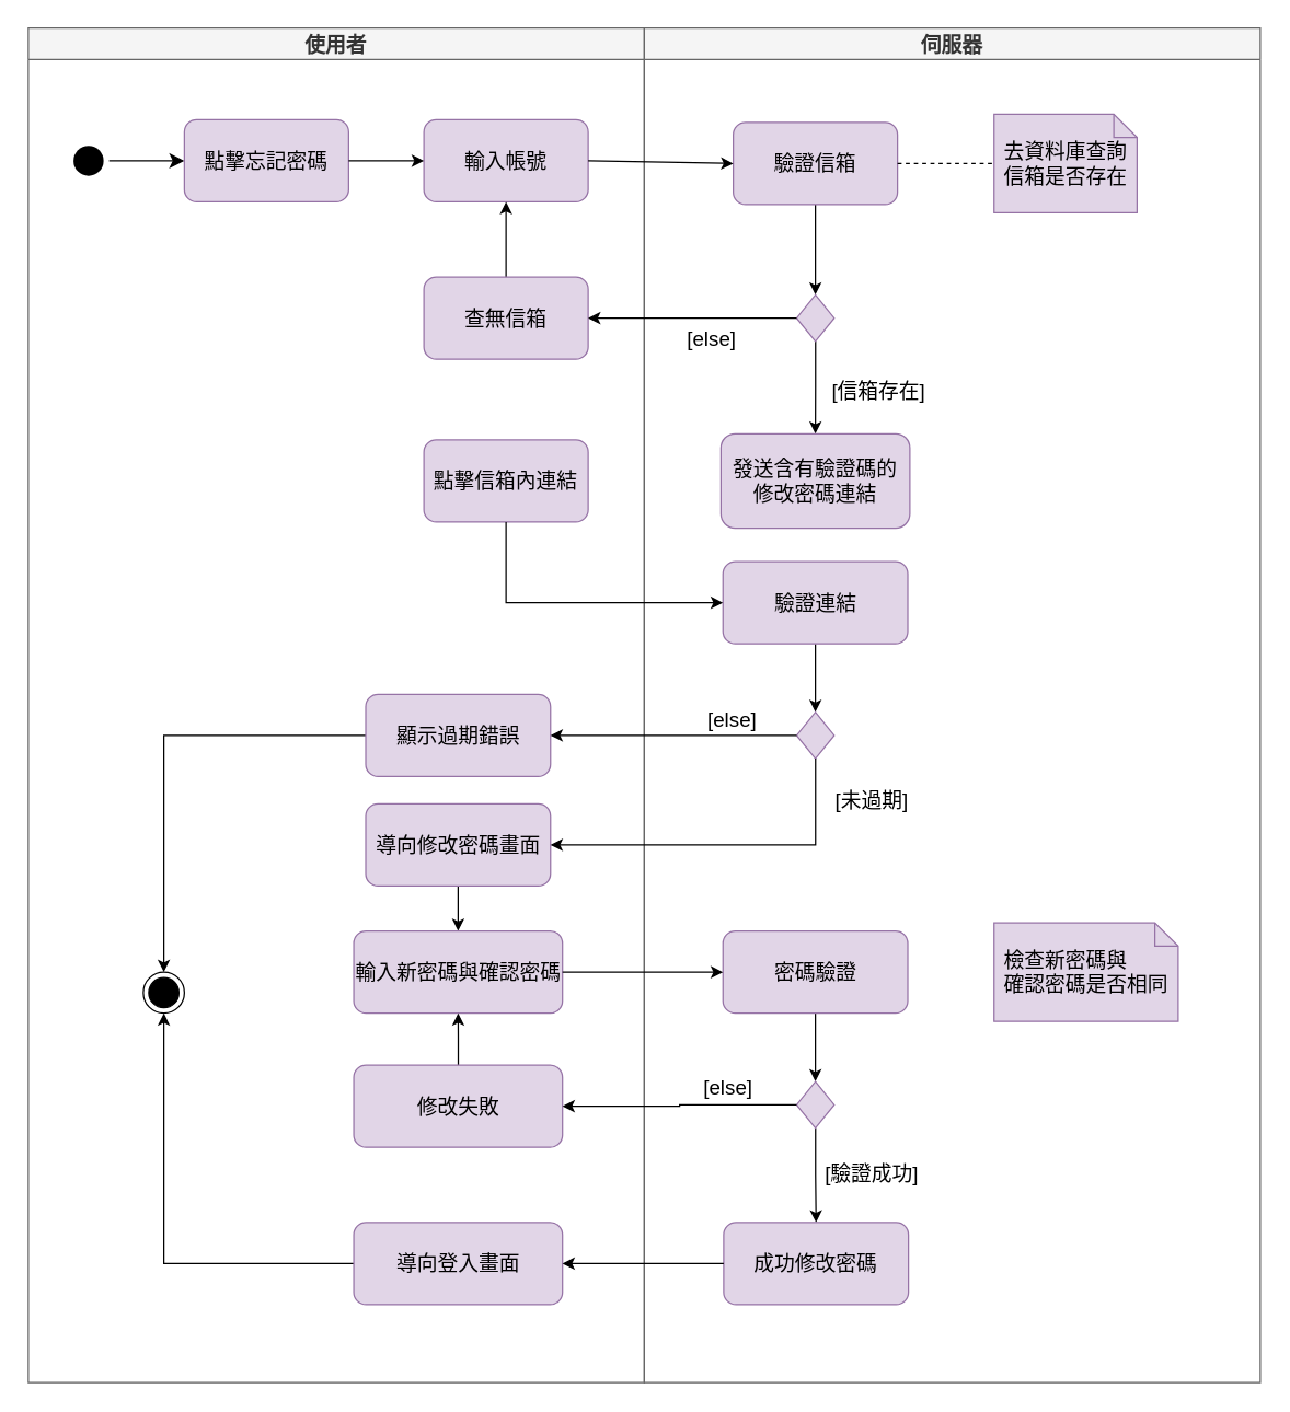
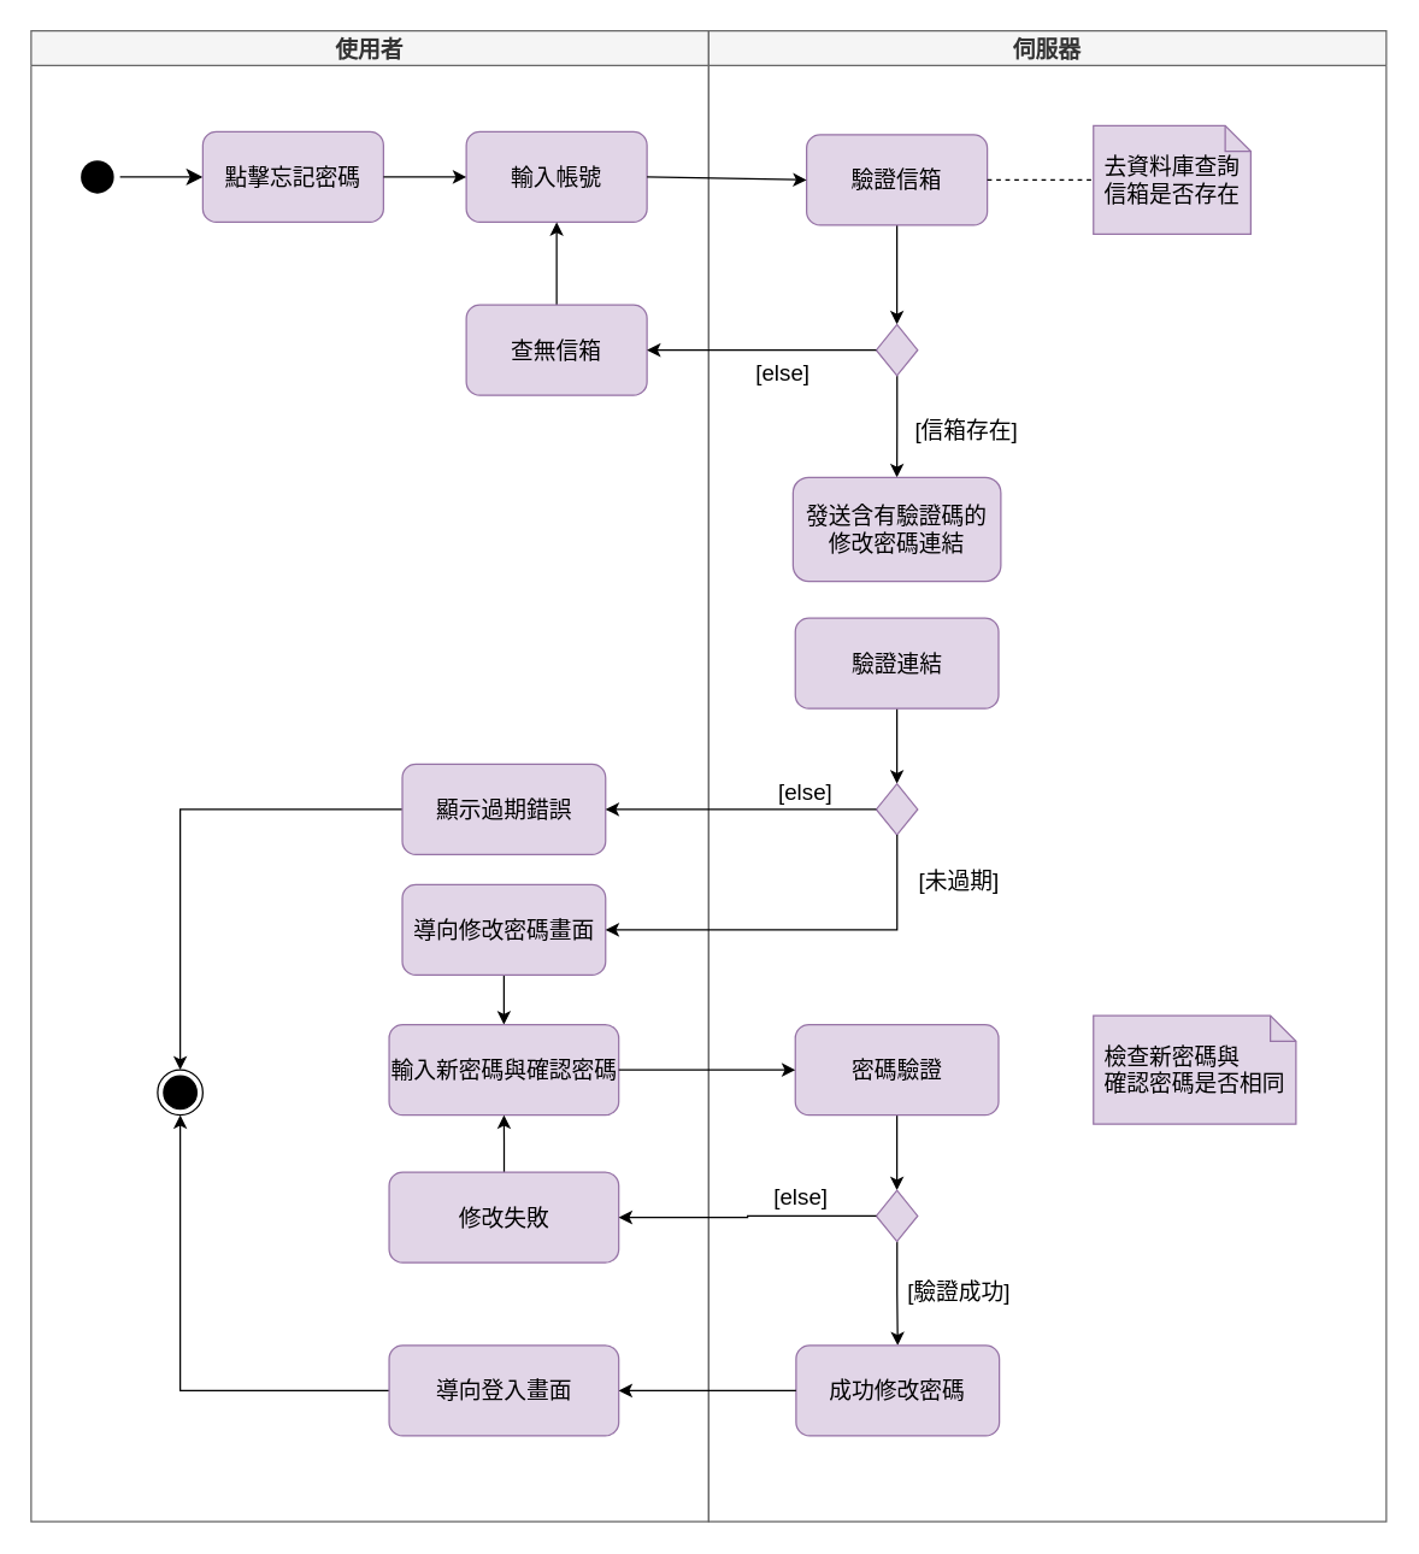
  <mxCell id="0" />
  <mxCell id="1" parent="0" />
  <mxCell id="2" value="使用者" style="swimlane;whiteSpace=wrap;fillColor=#f5f5f5;fontColor=#333333;strokeColor=#666666;fontSize=15;" vertex="1" parent="1"><mxGeometry x="20" y="20" width="450" height="990" as="geometry" /></mxCell>
  <mxCell id="3" value="" style="ellipse;shape=startState;fillColor=#000000;strokeColor=none;fontSize=15;" vertex="1" parent="2"><mxGeometry x="29" y="82" width="30" height="30" as="geometry" /></mxCell>
  <mxCell id="4" value="" style="edgeStyle=elbowEdgeStyle;elbow=horizontal;verticalAlign=bottom;endArrow=classic;endSize=8;strokeColor=#000000;endFill=1;rounded=0;entryX=0;entryY=0.5;entryDx=0;entryDy=0;fontSize=15;" edge="1" parent="2" source="3" target="5"><mxGeometry x="100" y="40" as="geometry"><mxPoint x="4.5" y="99" as="targetPoint" /></mxGeometry></mxCell>
  <mxCell id="5" value="&lt;span style=&quot;text-wrap-mode: nowrap;&quot;&gt;點擊忘記密碼&lt;/span&gt;" style="rounded=1;whiteSpace=wrap;html=1;fillColor=#e1d5e7;strokeColor=#9673a6;fontSize=15;" vertex="1" parent="2"><mxGeometry x="114" y="67" width="120" height="60" as="geometry" /></mxCell>
  <mxCell id="6" value="輸入帳號" style="rounded=1;whiteSpace=wrap;html=1;fillColor=#e1d5e7;strokeColor=#9673a6;fontSize=15;" vertex="1" parent="2"><mxGeometry x="289" y="67" width="120" height="60" as="geometry" /></mxCell>
  <mxCell id="7" value="" style="endArrow=classic;strokeColor=#000000;endFill=1;rounded=0;exitX=1;exitY=0.5;exitDx=0;exitDy=0;entryX=0;entryY=0.5;entryDx=0;entryDy=0;fontSize=15;" edge="1" parent="2" source="5" target="6"><mxGeometry relative="1" as="geometry"><mxPoint x="114.5" y="99" as="sourcePoint" /><mxPoint x="168.667" y="164" as="targetPoint" /></mxGeometry></mxCell>
  <mxCell id="8" value="" style="ellipse;shape=endState;fillColor=#000000;strokeColor=#000000;fontSize=15;" vertex="1" parent="2"><mxGeometry x="84" y="690" width="30" height="30" as="geometry" /></mxCell>
  <mxCell id="9" style="edgeStyle=orthogonalEdgeStyle;rounded=0;orthogonalLoop=1;jettySize=auto;html=1;exitX=0.5;exitY=0;exitDx=0;exitDy=0;entryX=0.5;entryY=1;entryDx=0;entryDy=0;fontSize=15;" edge="1" parent="2" source="10" target="6"><mxGeometry relative="1" as="geometry"><mxPoint x="359" y="129" as="targetPoint" /></mxGeometry></mxCell>
  <mxCell id="10" value="&lt;span style=&quot;text-wrap-mode: nowrap;&quot;&gt;查無信箱&lt;/span&gt;" style="rounded=1;whiteSpace=wrap;html=1;fillColor=#e1d5e7;strokeColor=#9673a6;fontSize=15;" vertex="1" parent="2"><mxGeometry x="289" y="182" width="120" height="60" as="geometry" /></mxCell>
- <mxCell id="11" value="&lt;span style=&quot;text-wrap-mode: nowrap;&quot;&gt;點擊信箱內連結&lt;/span&gt;" style="rounded=1;whiteSpace=wrap;html=1;fillColor=#e1d5e7;strokeColor=#9673a6;fontSize=15;" vertex="1" parent="2"><mxGeometry x="289" y="301" width="120" height="60" as="geometry" /></mxCell>
  <mxCell id="12" style="edgeStyle=orthogonalEdgeStyle;rounded=0;orthogonalLoop=1;jettySize=auto;html=1;entryX=0.5;entryY=0;entryDx=0;entryDy=0;" edge="1" parent="2" source="13" target="16"><mxGeometry relative="1" as="geometry" /></mxCell>
  <mxCell id="13" value="導向修改密碼畫面" style="rounded=1;whiteSpace=wrap;html=1;fillColor=#e1d5e7;strokeColor=#9673a6;fontSize=15;" vertex="1" parent="2"><mxGeometry x="246.5" y="567" width="135" height="60" as="geometry" /></mxCell>
  <mxCell id="14" style="edgeStyle=orthogonalEdgeStyle;rounded=0;orthogonalLoop=1;jettySize=auto;html=1;entryX=0.5;entryY=0;entryDx=0;entryDy=0;" edge="1" parent="2" source="15" target="8"><mxGeometry relative="1" as="geometry" /></mxCell>
  <mxCell id="15" value="顯示過期錯誤" style="rounded=1;whiteSpace=wrap;html=1;fillColor=#e1d5e7;strokeColor=#9673a6;fontSize=15;" vertex="1" parent="2"><mxGeometry x="246.5" y="487" width="135" height="60" as="geometry" /></mxCell>
  <mxCell id="16" value="輸入新密碼與確認密碼" style="rounded=1;whiteSpace=wrap;html=1;fillColor=#e1d5e7;strokeColor=#9673a6;fontSize=15;" vertex="1" parent="2"><mxGeometry x="237.75" y="660" width="152.5" height="60" as="geometry" /></mxCell>
  <mxCell id="17" style="edgeStyle=orthogonalEdgeStyle;rounded=0;orthogonalLoop=1;jettySize=auto;html=1;entryX=0.5;entryY=1;entryDx=0;entryDy=0;" edge="1" parent="2" source="18" target="16"><mxGeometry relative="1" as="geometry" /></mxCell>
  <mxCell id="18" value="修改失敗" style="rounded=1;whiteSpace=wrap;html=1;fillColor=#e1d5e7;strokeColor=#9673a6;fontSize=15;" vertex="1" parent="2"><mxGeometry x="237.75" y="758" width="152.5" height="60" as="geometry" /></mxCell>
  <mxCell id="19" style="edgeStyle=orthogonalEdgeStyle;rounded=0;orthogonalLoop=1;jettySize=auto;html=1;exitX=0;exitY=0.5;exitDx=0;exitDy=0;" edge="1" parent="2" source="20" target="8"><mxGeometry relative="1" as="geometry"><mxPoint x="237.75" y="868.077" as="sourcePoint" /></mxGeometry></mxCell>
  <mxCell id="20" value="導向登入畫面" style="rounded=1;whiteSpace=wrap;html=1;fillColor=#e1d5e7;strokeColor=#9673a6;fontSize=15;" vertex="1" parent="2"><mxGeometry x="237.75" y="873" width="152.5" height="60" as="geometry" /></mxCell>
  <mxCell id="21" value="伺服器" style="swimlane;whiteSpace=wrap;fillColor=#f5f5f5;fontColor=#333333;strokeColor=#666666;fontSize=15;" vertex="1" parent="1"><mxGeometry x="470" y="20" width="450" height="990" as="geometry" /></mxCell>
  <mxCell id="22" value="去資料庫查詢信箱是否存在" style="shape=note;whiteSpace=wrap;size=17;align=left;fillColor=#e1d5e7;strokeColor=#9673a6;perimeterSpacing=0;spacingLeft=5;fontSize=15;" vertex="1" parent="21"><mxGeometry x="255.5" y="63" width="104.5" height="72" as="geometry" /></mxCell>
  <mxCell id="23" value="" style="endArrow=classic;strokeColor=#000000;endFill=1;rounded=0;entryX=0.5;entryY=0;entryDx=0;entryDy=0;exitX=0.5;exitY=1;exitDx=0;exitDy=0;fontSize=15;" edge="1" parent="21" source="24" target="27"><mxGeometry relative="1" as="geometry"><mxPoint x="124.545" y="142" as="sourcePoint" /><mxPoint x="80.955" y="325" as="targetPoint" /></mxGeometry></mxCell>
  <mxCell id="24" value="驗證信箱" style="rounded=1;whiteSpace=wrap;html=1;fillColor=#e1d5e7;strokeColor=#9673a6;fontSize=15;" vertex="1" parent="21"><mxGeometry x="65" y="69" width="120" height="60" as="geometry" /></mxCell>
  <mxCell id="25" value="" style="endArrow=none;strokeColor=#000000;endFill=0;rounded=0;dashed=1;exitX=1;exitY=0.5;exitDx=0;exitDy=0;fontColor=default;fontSize=15;" edge="1" parent="21" source="24" target="22"><mxGeometry relative="1" as="geometry"><mxPoint x="185.5" y="99" as="sourcePoint" /></mxGeometry></mxCell>
  <mxCell id="26" style="edgeStyle=orthogonalEdgeStyle;rounded=0;orthogonalLoop=1;jettySize=auto;html=1;entryX=0.5;entryY=0;entryDx=0;entryDy=0;fontSize=15;" edge="1" parent="21" source="27" target="29"><mxGeometry relative="1" as="geometry" /></mxCell>
  <mxCell id="27" value="" style="rhombus;whiteSpace=wrap;html=1;fillColor=#e1d5e7;strokeColor=#9673a6;fontSize=15;" vertex="1" parent="21"><mxGeometry x="111.25" y="195" width="27.5" height="34" as="geometry" /></mxCell>
  <mxCell id="28" value="[信箱存在]" style="text;html=1;align=center;verticalAlign=middle;resizable=0;points=[];autosize=1;strokeColor=none;fillColor=none;fontSize=15;rotation=0;" vertex="1" parent="21"><mxGeometry x="126" y="250" width="90" height="30" as="geometry" /></mxCell>
  <mxCell id="29" value="&lt;span style=&quot;text-wrap-mode: nowrap;&quot;&gt;發送含有驗證碼的&lt;br&gt;修改密碼連結&lt;/span&gt;" style="rounded=1;whiteSpace=wrap;html=1;fillColor=#e1d5e7;strokeColor=#9673a6;fontSize=15;" vertex="1" parent="21"><mxGeometry x="56" y="296.5" width="138" height="69" as="geometry" /></mxCell>
  <mxCell id="30" value="[else]" style="text;html=1;align=center;verticalAlign=middle;resizable=0;points=[];autosize=1;strokeColor=none;fillColor=none;fontSize=15;" vertex="1" parent="21"><mxGeometry x="19" y="212" width="60" height="30" as="geometry" /></mxCell>
  <mxCell id="31" style="edgeStyle=orthogonalEdgeStyle;rounded=0;orthogonalLoop=1;jettySize=auto;html=1;entryX=0.5;entryY=0;entryDx=0;entryDy=0;" edge="1" parent="21" source="32" target="33"><mxGeometry relative="1" as="geometry" /></mxCell>
  <mxCell id="32" value="驗證連結" style="rounded=1;whiteSpace=wrap;html=1;fillColor=#e1d5e7;strokeColor=#9673a6;fontSize=15;" vertex="1" parent="21"><mxGeometry x="57.5" y="390" width="135" height="60" as="geometry" /></mxCell>
  <mxCell id="33" value="" style="rhombus;whiteSpace=wrap;html=1;fillColor=#e1d5e7;strokeColor=#9673a6;fontSize=15;" vertex="1" parent="21"><mxGeometry x="111.25" y="500" width="27.5" height="34" as="geometry" /></mxCell>
  <mxCell id="34" value="[未過期]" style="text;html=1;align=center;verticalAlign=middle;resizable=0;points=[];autosize=1;strokeColor=none;fillColor=none;fontSize=15;rotation=0;" vertex="1" parent="21"><mxGeometry x="126" y="549" width="80" height="30" as="geometry" /></mxCell>
  <mxCell id="35" value="[else]" style="text;html=1;align=center;verticalAlign=middle;resizable=0;points=[];autosize=1;strokeColor=none;fillColor=none;fontSize=15;rotation=0;" vertex="1" parent="21"><mxGeometry x="34" y="490" width="60" height="30" as="geometry" /></mxCell>
  <mxCell id="36" style="edgeStyle=orthogonalEdgeStyle;rounded=0;orthogonalLoop=1;jettySize=auto;html=1;entryX=0.5;entryY=0;entryDx=0;entryDy=0;" edge="1" parent="21" source="37" target="40"><mxGeometry relative="1" as="geometry" /></mxCell>
  <mxCell id="37" value="密碼驗證" style="rounded=1;whiteSpace=wrap;html=1;fillColor=#e1d5e7;strokeColor=#9673a6;fontSize=15;" vertex="1" parent="21"><mxGeometry x="57.5" y="660" width="135" height="60" as="geometry" /></mxCell>
  <mxCell id="38" value="檢查新密碼與&#10;確認密碼是否相同" style="shape=note;whiteSpace=wrap;size=17;align=left;fillColor=#e1d5e7;strokeColor=#9673a6;perimeterSpacing=0;spacingLeft=5;fontSize=15;" vertex="1" parent="21"><mxGeometry x="255.5" y="654" width="134.5" height="72" as="geometry" /></mxCell>
  <mxCell id="39" style="edgeStyle=orthogonalEdgeStyle;rounded=0;orthogonalLoop=1;jettySize=auto;html=1;" edge="1" parent="21" source="40" target="41"><mxGeometry relative="1" as="geometry" /></mxCell>
  <mxCell id="40" value="" style="rhombus;whiteSpace=wrap;html=1;fillColor=#e1d5e7;strokeColor=#9673a6;fontSize=15;" vertex="1" parent="21"><mxGeometry x="111.25" y="770" width="27.5" height="34" as="geometry" /></mxCell>
  <mxCell id="41" value="成功修改密碼" style="rounded=1;whiteSpace=wrap;html=1;fillColor=#e1d5e7;strokeColor=#9673a6;fontSize=15;" vertex="1" parent="21"><mxGeometry x="58" y="873" width="135" height="60" as="geometry" /></mxCell>
  <mxCell id="42" value="[驗證成功]" style="text;html=1;align=center;verticalAlign=middle;resizable=0;points=[];autosize=1;strokeColor=none;fillColor=none;fontSize=15;rotation=0;" vertex="1" parent="21"><mxGeometry x="123" y="822" width="86" height="30" as="geometry" /></mxCell>
  <mxCell id="43" value="[else&lt;span style=&quot;background-color: transparent; color: light-dark(rgb(0, 0, 0), rgb(255, 255, 255));&quot;&gt;]&lt;/span&gt;" style="text;html=1;align=center;verticalAlign=middle;resizable=0;points=[];autosize=1;strokeColor=none;fillColor=none;fontSize=15;rotation=0;" vertex="1" parent="21"><mxGeometry x="34" y="759" width="54" height="30" as="geometry" /></mxCell>
  <mxCell id="44" style="edgeStyle=orthogonalEdgeStyle;rounded=0;orthogonalLoop=1;jettySize=auto;html=1;entryX=1;entryY=0.5;entryDx=0;entryDy=0;fontSize=15;" edge="1" parent="1" source="27" target="10"><mxGeometry relative="1" as="geometry" /></mxCell>
  <mxCell id="45" value="" style="endArrow=classic;strokeColor=#000000;endFill=1;rounded=0;exitX=1;exitY=0.5;exitDx=0;exitDy=0;entryX=0;entryY=0.5;entryDx=0;entryDy=0;fontSize=15;" edge="1" parent="1" source="6" target="24"><mxGeometry relative="1" as="geometry"><mxPoint x="415.5" y="188.375" as="sourcePoint" /><mxPoint x="320" y="119" as="targetPoint" /></mxGeometry></mxCell>
- <mxCell id="46" style="edgeStyle=orthogonalEdgeStyle;rounded=0;orthogonalLoop=1;jettySize=auto;html=1;entryX=0;entryY=0.5;entryDx=0;entryDy=0;fontSize=15;exitX=0.5;exitY=1;exitDx=0;exitDy=0;" edge="1" parent="1" source="11" target="32"><mxGeometry relative="1" as="geometry" /></mxCell>
  <mxCell id="47" style="edgeStyle=orthogonalEdgeStyle;rounded=0;orthogonalLoop=1;jettySize=auto;html=1;entryX=1;entryY=0.5;entryDx=0;entryDy=0;" edge="1" parent="1" source="33" target="13"><mxGeometry relative="1" as="geometry"><Array as="points"><mxPoint x="595" y="617" /></Array></mxGeometry></mxCell>
  <mxCell id="48" style="edgeStyle=orthogonalEdgeStyle;rounded=0;orthogonalLoop=1;jettySize=auto;html=1;entryX=1;entryY=0.5;entryDx=0;entryDy=0;" edge="1" parent="1" source="33" target="15"><mxGeometry relative="1" as="geometry" /></mxCell>
  <mxCell id="49" style="edgeStyle=orthogonalEdgeStyle;rounded=0;orthogonalLoop=1;jettySize=auto;html=1;entryX=0;entryY=0.5;entryDx=0;entryDy=0;" edge="1" parent="1" source="16" target="37"><mxGeometry relative="1" as="geometry" /></mxCell>
  <mxCell id="50" style="edgeStyle=orthogonalEdgeStyle;rounded=0;orthogonalLoop=1;jettySize=auto;html=1;entryX=1;entryY=0.5;entryDx=0;entryDy=0;" edge="1" parent="1" source="40" target="18"><mxGeometry relative="1" as="geometry" /></mxCell>
  <mxCell id="51" style="edgeStyle=orthogonalEdgeStyle;rounded=0;orthogonalLoop=1;jettySize=auto;html=1;entryX=1;entryY=0.5;entryDx=0;entryDy=0;" edge="1" parent="1" source="41" target="20"><mxGeometry relative="1" as="geometry" /></mxCell>
